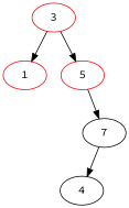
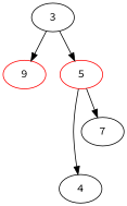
  digraph {
    fontname="Source Code Pro"
    node [color=black fontname="Source Code Pro"]
    edge [fontname="Source Code Pro"]
-   1 [color=red]
-   3 [color=red]
+   1 [color=red label=9]
+   3
    5 [color=red]
    4
    7
    3 -> 1
    3 -> 5
-   7 -> 4
+   5 -> 4
    5 -> 7
  }
